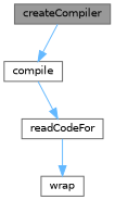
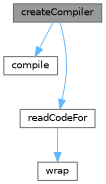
  digraph {
    rankdir=TB
    node [color=grey40 fillcolor=white fontname=Helvetica fontsize=10 shape=box style=filled]
    edge [color=steelblue1 fontname=Helvetica fontsize=10 labelfontname=Helvetica labelfontsize=10 style=solid]
    n1 [color=gray40 fillcolor=grey60 fontcolor=black height=0.2 label=createCompiler width=0.4]
    n2 [height=0.2 label=compile width=0.4]
    n3 [height=0.2 label=readCodeFor width=0.4]
    n4 [height=0.2 label=wrap width=0.4]
    n1 -> n2
-   n2 -> n3
+   n1 -> n3
    n3 -> n4
  }
